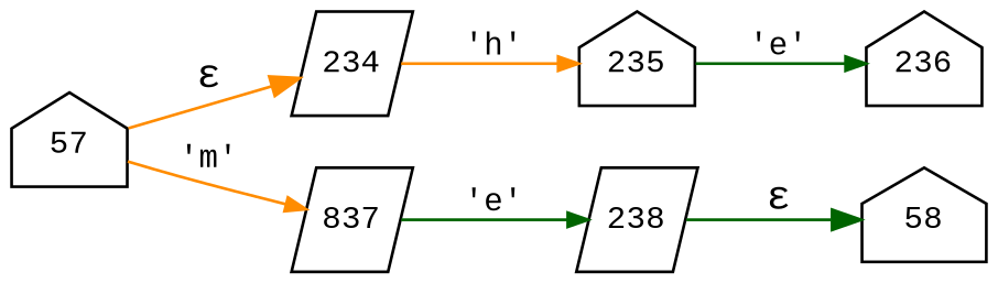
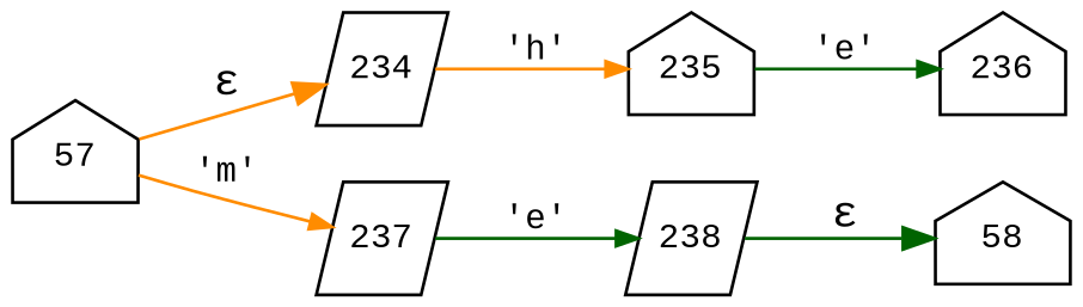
  digraph {
    fontname="Liberation Mono"
    rankdir=LR
    node [fixedsize=true fontname="Liberation Mono" fontsize=11 shape=house peripheries=1]
    edge [color=darkorange fontname="Liberation Mono" arrowhead=normal arrowsize=.7 fontsize=11]
    n1 [label=58 width=.6 peripheries=""]
    n2 [label=57 width=.55]
    n3 [label=234 shape=parallelogram width=.55]
-   n4 [label=837 shape=parallelogram width=.55]
+   n4 [label=237 shape=parallelogram width=.55]
    n5 [label=235 width=.55]
    n6 [label=236 width=.55]
    n7 [label=238 shape=parallelogram width=.55]
    n2 -> n3 [label="&epsilon;" arrowhead="" arrowsize="" fontsize=""]
    n2 -> n4 [label="'m'"]
    n3 -> n5 [label="'h'"]
    n4 -> n7 [color=darkgreen label="'e'"]
    n5 -> n6 [color=darkgreen label="'e'"]
    n7 -> n1 [color=darkgreen label="&epsilon;" arrowhead="" arrowsize="" fontsize=""]
  }
